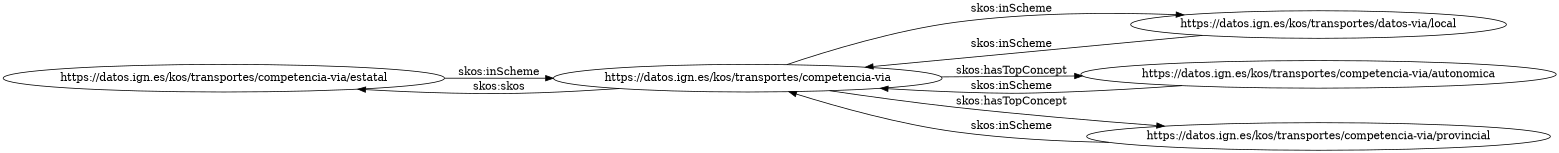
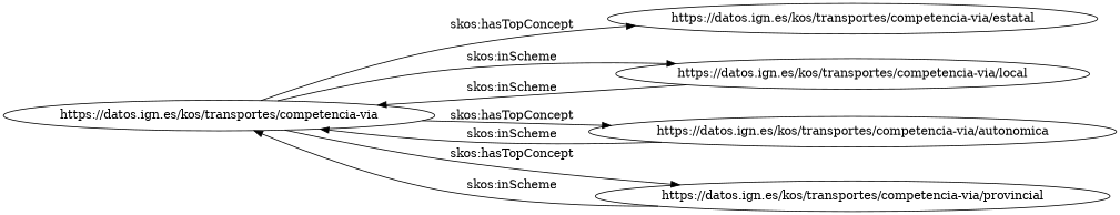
  digraph {
    rankdir=LR
    "https://datos.ign.es/kos/transportes/competencia-via/estatal"
    "https://datos.ign.es/kos/transportes/competencia-via"
-   "https://datos.ign.es/kos/transportes/competencia-via/local" [label="https://datos.ign.es/kos/transportes/datos-via/local"]
+   "https://datos.ign.es/kos/transportes/competencia-via/local"
    "https://datos.ign.es/kos/transportes/competencia-via/autonomica"
    "https://datos.ign.es/kos/transportes/competencia-via/provincial"
-   "https://datos.ign.es/kos/transportes/competencia-via/estatal" -> "https://datos.ign.es/kos/transportes/competencia-via" [label="skos:inScheme"]
-   "https://datos.ign.es/kos/transportes/competencia-via" -> "https://datos.ign.es/kos/transportes/competencia-via/estatal" [label="skos:skos"]
+   "https://datos.ign.es/kos/transportes/competencia-via" -> "https://datos.ign.es/kos/transportes/competencia-via/estatal" [label="skos:hasTopConcept"]
    "https://datos.ign.es/kos/transportes/competencia-via" -> "https://datos.ign.es/kos/transportes/competencia-via/local" [label="skos:inScheme"]
    "https://datos.ign.es/kos/transportes/competencia-via" -> "https://datos.ign.es/kos/transportes/competencia-via/autonomica" [label="skos:hasTopConcept"]
    "https://datos.ign.es/kos/transportes/competencia-via" -> "https://datos.ign.es/kos/transportes/competencia-via/provincial" [label="skos:hasTopConcept"]
    "https://datos.ign.es/kos/transportes/competencia-via/local" -> "https://datos.ign.es/kos/transportes/competencia-via" [label="skos:inScheme"]
    "https://datos.ign.es/kos/transportes/competencia-via/autonomica" -> "https://datos.ign.es/kos/transportes/competencia-via" [label="skos:inScheme"]
    "https://datos.ign.es/kos/transportes/competencia-via/provincial" -> "https://datos.ign.es/kos/transportes/competencia-via" [label="skos:inScheme"]
  }
